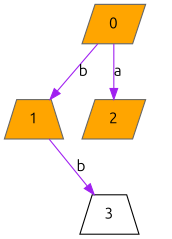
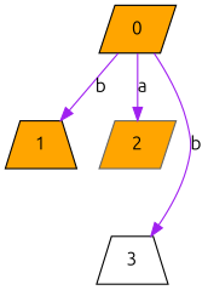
  digraph {
    fontname=Ubuntu
    node [color=black fillcolor=orange fontname=Ubuntu shape=parallelogram style=filled]
    edge [color=purple fontname=Ubuntu]
-   n1 [color=gray40 label=0]
-   n2 [color=gray40 label=1 shape=trapezium]
+   n1 [label=0]
+   n2 [label=1 shape=trapezium]
    n3 [color=gray40 label=2]
    n4 [fillcolor=white label=3 shape=trapezium]
    n1 -> n2 [label=b]
    n1 -> n3 [label=a]
-   n2 -> n4 [label=b]
+   n1 -> n4 [label=b]
  }
